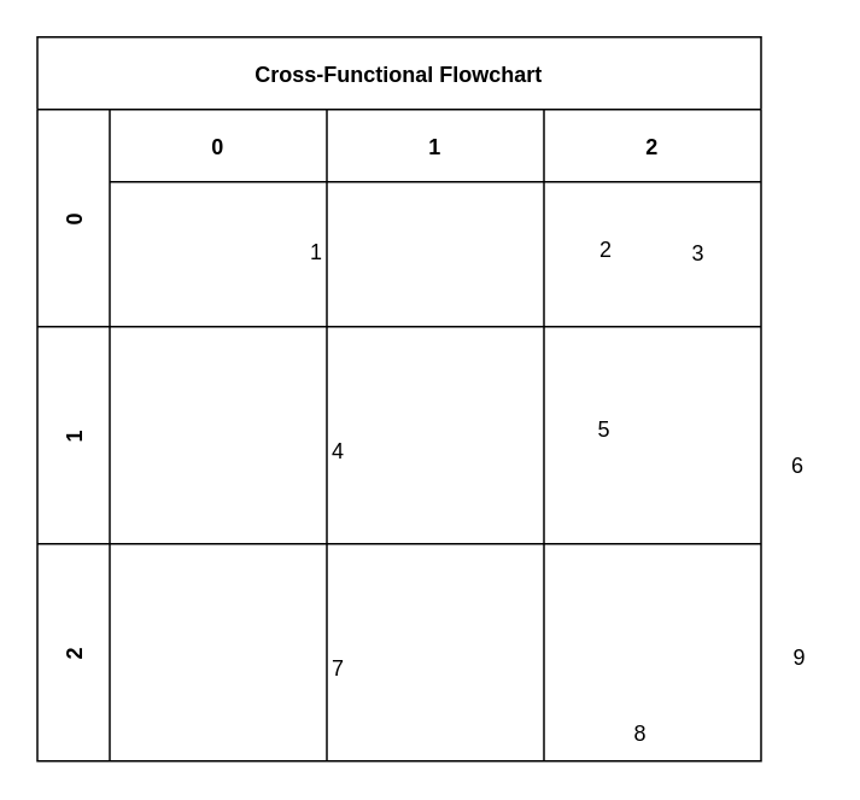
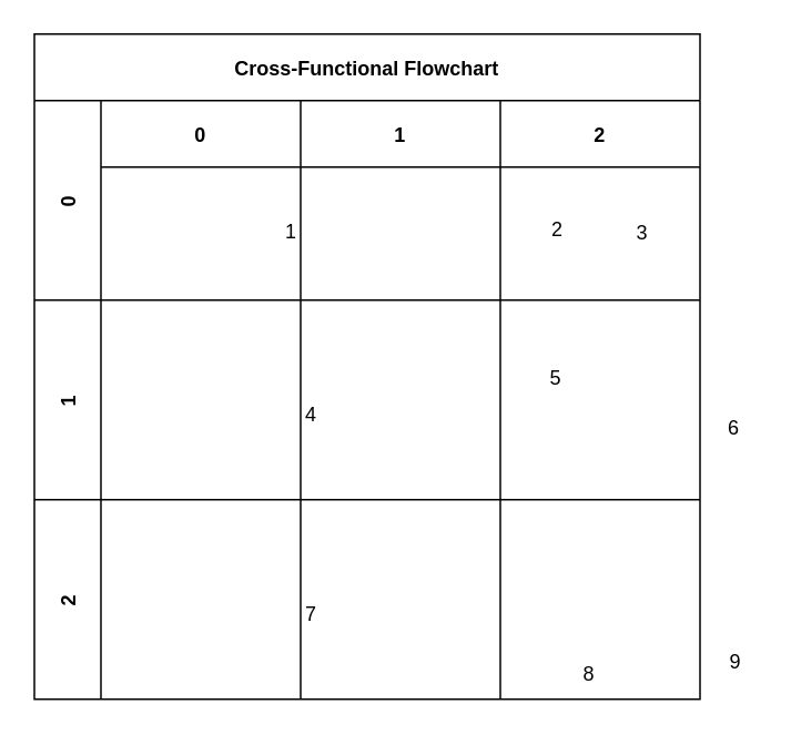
  <mxCell id="0" />
  <mxCell id="1" parent="0" />
  <mxCell id="2" value="Cross-Functional Flowchart" style="shape=table;childLayout=tableLayout;startSize=40;collapsible=0;recursiveResize=0;expand=0;fontStyle=1;" vertex="1" parent="1"><mxGeometry x="20" y="20" width="400" height="400" as="geometry" /></mxCell>
  <mxCell id="3" value="0" style="shape=tableRow;horizontal=0;startSize=40;swimlaneHead=0;swimlaneBody=0;top=0;left=0;bottom=0;right=0;dropTarget=0;fillColor=none;collapsible=0;recursiveResize=0;expand=0;fontStyle=1;" vertex="1" parent="2"><mxGeometry y="40" width="400" height="120" as="geometry" /></mxCell>
  <mxCell id="4" value="0" style="swimlane;swimlaneHead=0;swimlaneBody=0;fontStyle=0;connectable=0;fillColor=none;startSize=40;collapsible=0;recursiveResize=0;expand=0;fontStyle=1;" vertex="1" parent="3"><mxGeometry x="40" width="120" height="120" as="geometry"><mxRectangle width="120" height="120" as="alternateBounds" /></mxGeometry></mxCell>
  <mxCell id="5" value="1" style="swimlane;swimlaneHead=0;swimlaneBody=0;fontStyle=0;connectable=0;fillColor=none;startSize=40;collapsible=0;recursiveResize=0;expand=0;fontStyle=1;" vertex="1" parent="3"><mxGeometry x="160" width="120" height="120" as="geometry"><mxRectangle width="120" height="120" as="alternateBounds" /></mxGeometry></mxCell>
  <mxCell id="6" value="2" style="swimlane;swimlaneHead=0;swimlaneBody=0;fontStyle=0;connectable=0;fillColor=none;startSize=40;collapsible=0;recursiveResize=0;expand=0;fontStyle=1;" vertex="1" parent="3"><mxGeometry x="280" width="120" height="120" as="geometry"><mxRectangle width="120" height="120" as="alternateBounds" /></mxGeometry></mxCell>
  <mxCell id="7" value="3" style="text;html=1;align=center;verticalAlign=middle;resizable=0;points=[];autosize=1;strokeColor=none;fillColor=none;" vertex="1" parent="6"><mxGeometry x="72.5" y="67" width="25" height="26" as="geometry" /></mxCell>
  <mxCell id="8" value="1" style="shape=tableRow;horizontal=0;startSize=40;swimlaneHead=0;swimlaneBody=0;top=0;left=0;bottom=0;right=0;dropTarget=0;fillColor=none;collapsible=0;recursiveResize=0;expand=0;fontStyle=1;" vertex="1" parent="2"><mxGeometry y="160" width="400" height="120" as="geometry" /></mxCell>
  <mxCell id="9" value="" style="swimlane;swimlaneHead=0;swimlaneBody=0;fontStyle=0;connectable=0;fillColor=none;startSize=0;collapsible=0;recursiveResize=0;expand=0;fontStyle=1;" vertex="1" parent="8"><mxGeometry x="40" width="120" height="120" as="geometry"><mxRectangle width="120" height="120" as="alternateBounds" /></mxGeometry></mxCell>
  <mxCell id="10" value="" style="swimlane;swimlaneHead=0;swimlaneBody=0;fontStyle=0;connectable=0;fillColor=none;startSize=0;collapsible=0;recursiveResize=0;expand=0;fontStyle=1;" vertex="1" parent="8"><mxGeometry x="160" width="120" height="120" as="geometry"><mxRectangle width="120" height="120" as="alternateBounds" /></mxGeometry></mxCell>
  <mxCell id="11" value="" style="swimlane;swimlaneHead=0;swimlaneBody=0;fontStyle=0;connectable=0;fillColor=none;startSize=0;collapsible=0;recursiveResize=0;expand=0;fontStyle=1;" vertex="1" parent="8"><mxGeometry x="280" width="120" height="120" as="geometry"><mxRectangle width="120" height="120" as="alternateBounds" /></mxGeometry></mxCell>
  <mxCell id="12" value="2" style="shape=tableRow;horizontal=0;startSize=40;swimlaneHead=0;swimlaneBody=0;top=0;left=0;bottom=0;right=0;dropTarget=0;fillColor=none;collapsible=0;recursiveResize=0;expand=0;fontStyle=1;" vertex="1" parent="2"><mxGeometry y="280" width="400" height="120" as="geometry" /></mxCell>
  <mxCell id="13" value="" style="swimlane;swimlaneHead=0;swimlaneBody=0;fontStyle=0;connectable=0;fillColor=none;startSize=0;collapsible=0;recursiveResize=0;expand=0;fontStyle=1;" vertex="1" parent="12"><mxGeometry x="40" width="120" height="120" as="geometry"><mxRectangle width="120" height="120" as="alternateBounds" /></mxGeometry></mxCell>
  <mxCell id="14" value="" style="swimlane;swimlaneHead=0;swimlaneBody=0;fontStyle=0;connectable=0;fillColor=none;startSize=0;collapsible=0;recursiveResize=0;expand=0;fontStyle=1;" vertex="1" parent="12"><mxGeometry x="160" width="120" height="120" as="geometry"><mxRectangle width="120" height="120" as="alternateBounds" /></mxGeometry></mxCell>
  <mxCell id="15" value="" style="swimlane;swimlaneHead=0;swimlaneBody=0;fontStyle=0;connectable=0;fillColor=none;startSize=0;collapsible=0;recursiveResize=0;expand=0;fontStyle=1;" vertex="1" parent="12"><mxGeometry x="280" width="120" height="120" as="geometry"><mxRectangle width="120" height="120" as="alternateBounds" /></mxGeometry></mxCell>
  <mxCell id="16" value="1" style="text;html=1;align=center;verticalAlign=middle;resizable=0;points=[];autosize=1;strokeColor=none;fillColor=none;" vertex="1" parent="1"><mxGeometry x="161" y="126" width="25" height="26" as="geometry" /></mxCell>
  <mxCell id="17" value="2" style="text;html=1;align=center;verticalAlign=middle;resizable=0;points=[];autosize=1;strokeColor=none;fillColor=none;" vertex="1" parent="1"><mxGeometry x="321" y="125" width="25" height="26" as="geometry" /></mxCell>
  <mxCell id="18" value="4" style="text;html=1;align=center;verticalAlign=middle;resizable=0;points=[];autosize=1;strokeColor=none;fillColor=none;" vertex="1" parent="1"><mxGeometry x="173" y="236" width="25" height="26" as="geometry" /></mxCell>
- <mxCell id="19" value="5" style="text;html=1;align=center;verticalAlign=middle;resizable=0;points=[];autosize=1;strokeColor=none;fillColor=none;" vertex="1" parent="1"><mxGeometry x="320" y="224" width="25" height="26" as="geometry" /></mxCell>
+ <mxCell id="19" value="5" style="text;html=1;align=center;verticalAlign=middle;resizable=0;points=[];autosize=1;strokeColor=none;fillColor=none;" vertex="1" parent="1"><mxGeometry x="320" y="214" width="25" height="26" as="geometry" /></mxCell>
  <mxCell id="20" value="6" style="text;html=1;align=center;verticalAlign=middle;resizable=0;points=[];autosize=1;strokeColor=none;fillColor=none;" vertex="1" parent="1"><mxGeometry x="427" y="244" width="25" height="26" as="geometry" /></mxCell>
  <mxCell id="21" value="7" style="text;html=1;align=center;verticalAlign=middle;resizable=0;points=[];autosize=1;strokeColor=none;fillColor=none;" vertex="1" parent="1"><mxGeometry x="173" y="356" width="25" height="26" as="geometry" /></mxCell>
  <mxCell id="22" value="8" style="text;html=1;align=center;verticalAlign=middle;resizable=0;points=[];autosize=1;strokeColor=none;fillColor=none;" vertex="1" parent="1"><mxGeometry x="340" y="392" width="25" height="26" as="geometry" /></mxCell>
- <mxCell id="23" value="9" style="text;html=1;align=center;verticalAlign=middle;resizable=0;points=[];autosize=1;strokeColor=none;fillColor=none;" vertex="1" parent="1"><mxGeometry x="428" y="350" width="25" height="26" as="geometry" /></mxCell>
+ <mxCell id="23" value="9" style="text;html=1;align=center;verticalAlign=middle;resizable=0;points=[];autosize=1;strokeColor=none;fillColor=none;" vertex="1" parent="1"><mxGeometry x="428" y="385" width="25" height="26" as="geometry" /></mxCell>
